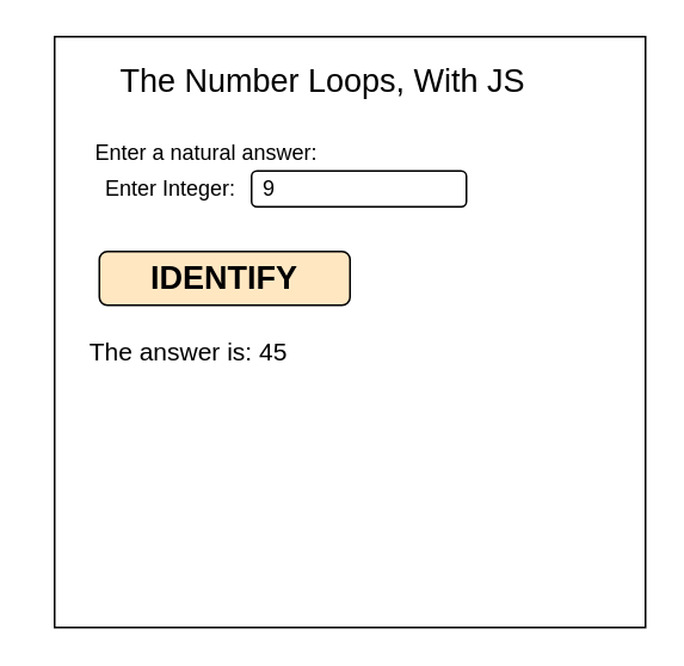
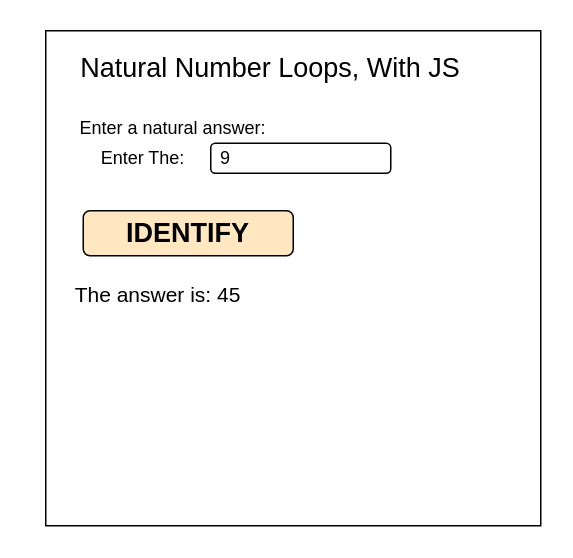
  <mxCell id="0" />
  <mxCell id="1" parent="0" />
  <mxCell id="2" value="" style="whiteSpace=wrap;html=1;aspect=fixed;" vertex="1" parent="1"><mxGeometry x="30" y="20" width="330" height="330" as="geometry" /></mxCell>
- <mxCell id="3" value="&lt;font style=&quot;font-size: 18px&quot;&gt;The Number Loops, With JS&lt;/font&gt;" style="text;html=1;strokeColor=none;fillColor=none;align=center;verticalAlign=middle;whiteSpace=wrap;rounded=0;" vertex="1" parent="1"><mxGeometry x="40" y="30" width="280" height="30" as="geometry" /></mxCell>
+ <mxCell id="3" value="&lt;font style=&quot;font-size: 18px&quot;&gt;Natural Number Loops, With JS&lt;/font&gt;" style="text;html=1;strokeColor=none;fillColor=none;align=center;verticalAlign=middle;whiteSpace=wrap;rounded=0;" vertex="1" parent="1"><mxGeometry x="40" y="30" width="280" height="30" as="geometry" /></mxCell>
  <mxCell id="4" value="Enter a natural answer:" style="text;html=1;strokeColor=none;fillColor=none;align=center;verticalAlign=middle;whiteSpace=wrap;rounded=0;" vertex="1" parent="1"><mxGeometry x="20" y="70" width="190" height="30" as="geometry" /></mxCell>
- <mxCell id="5" value="Enter Integer:" style="text;html=1;strokeColor=none;fillColor=none;align=center;verticalAlign=middle;whiteSpace=wrap;rounded=0;" vertex="1" parent="1"><mxGeometry x="40" y="90" width="110" height="30" as="geometry" /></mxCell>
+ <mxCell id="5" value="Enter The:" style="text;html=1;strokeColor=none;fillColor=none;align=center;verticalAlign=middle;whiteSpace=wrap;rounded=0;" vertex="1" parent="1"><mxGeometry x="40" y="90" width="110" height="30" as="geometry" /></mxCell>
  <mxCell id="6" value="" style="rounded=1;whiteSpace=wrap;html=1;" vertex="1" parent="1"><mxGeometry x="140" y="95" width="120" height="20" as="geometry" /></mxCell>
  <mxCell id="7" value="9" style="text;html=1;strokeColor=none;fillColor=none;align=center;verticalAlign=middle;whiteSpace=wrap;rounded=0;" vertex="1" parent="1"><mxGeometry x="120" y="90" width="60" height="30" as="geometry" /></mxCell>
  <mxCell id="8" value="&lt;font color=&quot;#000000&quot; style=&quot;font-size: 18px&quot;&gt;&lt;b&gt;IDENTIFY&lt;/b&gt;&lt;/font&gt;" style="rounded=1;whiteSpace=wrap;html=1;fontColor=#999999;fillColor=#FFE7C2;" vertex="1" parent="1"><mxGeometry x="55" y="140" width="140" height="30" as="geometry" /></mxCell>
  <mxCell id="9" value="&lt;font style=&quot;font-size: 14px&quot;&gt;The answer is: 45&lt;/font&gt;" style="text;html=1;strokeColor=none;fillColor=none;align=center;verticalAlign=middle;whiteSpace=wrap;rounded=0;fontSize=18;fontColor=#000000;" vertex="1" parent="1"><mxGeometry x="20" y="180" width="170" height="30" as="geometry" /></mxCell>
